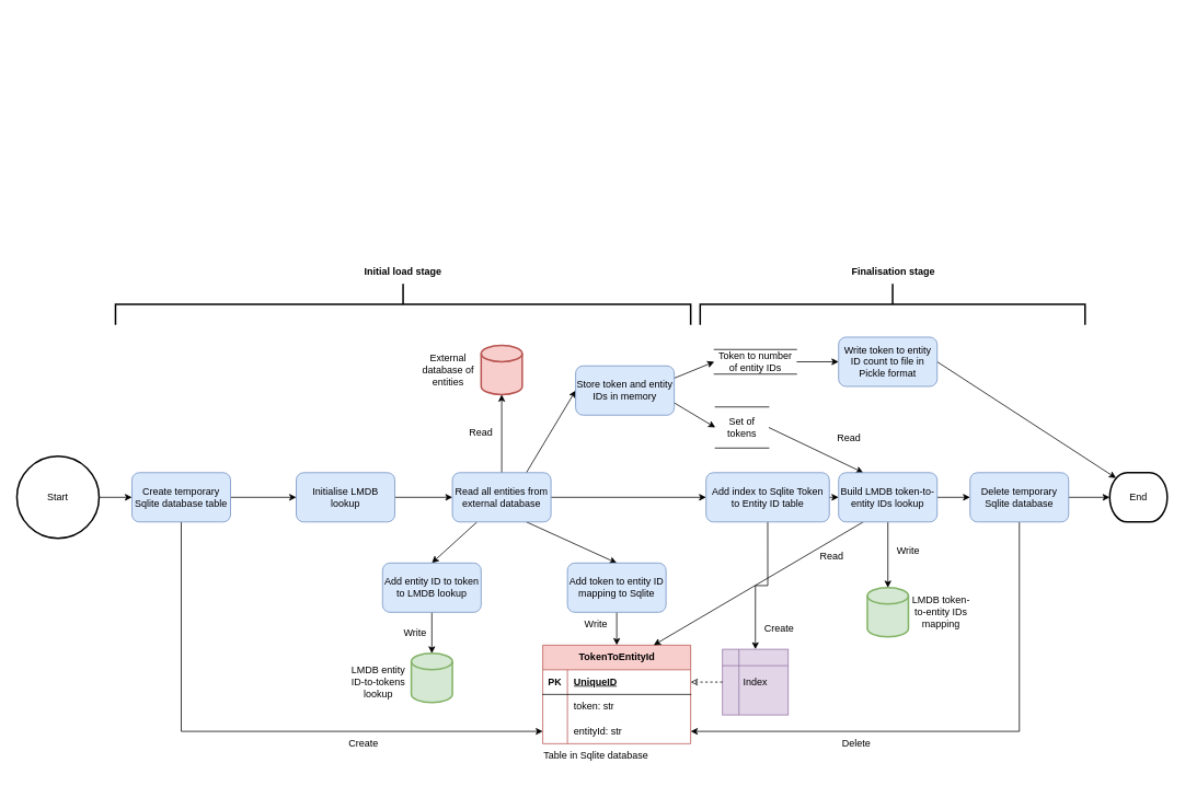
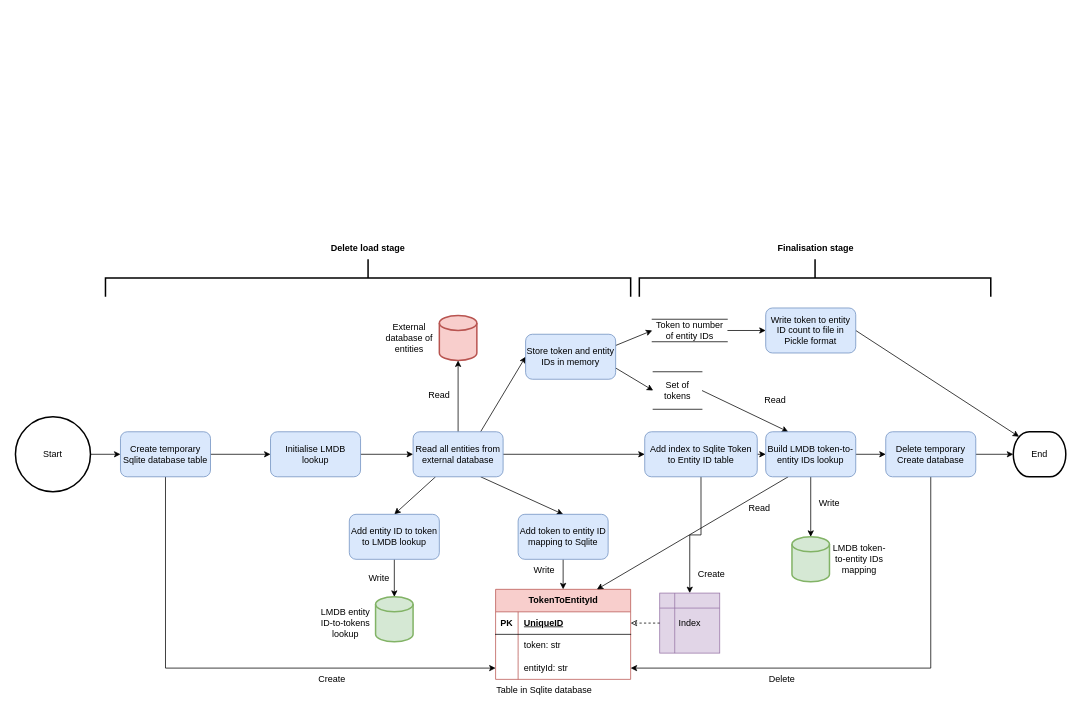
  <mxCell id="0" />
  <mxCell id="1" parent="0" />
  <mxCell id="2" value="" style="strokeWidth=2;html=1;shape=mxgraph.flowchart.database;whiteSpace=wrap;fillColor=#f8cecc;strokeColor=#b85450;" parent="1" vertex="1"><mxGeometry x="585" y="420" width="50" height="60" as="geometry" /></mxCell>
  <mxCell id="3" style="edgeStyle=none;rounded=0;orthogonalLoop=1;jettySize=auto;html=1;exitX=0.5;exitY=0;exitDx=0;exitDy=0;entryX=0.5;entryY=1;entryDx=0;entryDy=0;entryPerimeter=0;" parent="1" source="8" target="2" edge="1"><mxGeometry relative="1" as="geometry" /></mxCell>
  <mxCell id="4" style="rounded=0;orthogonalLoop=1;jettySize=auto;html=1;exitX=0.25;exitY=1;exitDx=0;exitDy=0;entryX=0.5;entryY=0;entryDx=0;entryDy=0;" edge="1" parent="1" source="8" target="30"><mxGeometry relative="1" as="geometry" /></mxCell>
  <mxCell id="5" style="rounded=0;orthogonalLoop=1;jettySize=auto;html=1;exitX=0.75;exitY=1;exitDx=0;exitDy=0;entryX=0.5;entryY=0;entryDx=0;entryDy=0;" edge="1" parent="1" source="8" target="35"><mxGeometry relative="1" as="geometry" /></mxCell>
  <mxCell id="6" style="edgeStyle=orthogonalEdgeStyle;rounded=0;orthogonalLoop=1;jettySize=auto;html=1;exitX=1;exitY=0.5;exitDx=0;exitDy=0;entryX=0;entryY=0.5;entryDx=0;entryDy=0;" edge="1" parent="1" source="8" target="48"><mxGeometry relative="1" as="geometry" /></mxCell>
  <mxCell id="7" style="rounded=0;orthogonalLoop=1;jettySize=auto;html=1;exitX=0.75;exitY=0;exitDx=0;exitDy=0;entryX=0;entryY=0.5;entryDx=0;entryDy=0;" edge="1" parent="1" source="8" target="33"><mxGeometry relative="1" as="geometry" /></mxCell>
  <mxCell id="8" value="Read all entities from external database" style="rounded=1;whiteSpace=wrap;html=1;fillColor=#dae8fc;strokeColor=#6c8ebf;" parent="1" vertex="1"><mxGeometry x="550" y="575" width="120" height="60" as="geometry" /></mxCell>
  <mxCell id="9" value="External database of entities" style="text;html=1;strokeColor=none;fillColor=none;align=center;verticalAlign=middle;whiteSpace=wrap;rounded=0;" parent="1" vertex="1"><mxGeometry x="505" y="425" width="80" height="50" as="geometry" /></mxCell>
  <mxCell id="10" style="edgeStyle=orthogonalEdgeStyle;rounded=0;orthogonalLoop=1;jettySize=auto;html=1;exitX=1;exitY=0.5;exitDx=0;exitDy=0;entryX=0;entryY=0.5;entryDx=0;entryDy=0;" edge="1" parent="1" source="12" target="26"><mxGeometry relative="1" as="geometry" /></mxCell>
  <mxCell id="11" style="edgeStyle=orthogonalEdgeStyle;rounded=0;orthogonalLoop=1;jettySize=auto;html=1;exitX=0.5;exitY=1;exitDx=0;exitDy=0;entryX=0;entryY=0.5;entryDx=0;entryDy=0;" edge="1" parent="1" source="12" target="43"><mxGeometry relative="1" as="geometry" /></mxCell>
  <mxCell id="12" value="Create temporary Sqlite database table" style="rounded=1;whiteSpace=wrap;html=1;fillColor=#dae8fc;strokeColor=#6c8ebf;" parent="1" vertex="1"><mxGeometry x="160" y="575" width="120" height="60" as="geometry" /></mxCell>
  <mxCell id="13" style="edgeStyle=none;rounded=0;orthogonalLoop=1;jettySize=auto;html=1;exitX=1;exitY=0.5;exitDx=0;exitDy=0;exitPerimeter=0;entryX=0;entryY=0.5;entryDx=0;entryDy=0;" parent="1" source="14" target="12" edge="1"><mxGeometry relative="1" as="geometry" /></mxCell>
  <mxCell id="14" value="Start" style="strokeWidth=2;html=1;shape=mxgraph.flowchart.start_2;whiteSpace=wrap;" parent="1" vertex="1"><mxGeometry x="20" y="555" width="100" height="100" as="geometry" /></mxCell>
  <mxCell id="15" value="Read" style="text;html=1;strokeColor=none;fillColor=none;align=center;verticalAlign=middle;whiteSpace=wrap;rounded=0;" parent="1" vertex="1"><mxGeometry x="560" y="511.25" width="50" height="30" as="geometry" /></mxCell>
  <mxCell id="16" value="Table in Sqlite database" style="text;html=1;strokeColor=none;fillColor=none;align=center;verticalAlign=middle;whiteSpace=wrap;rounded=0;" parent="1" vertex="1"><mxGeometry x="660" y="905" width="130" height="30" as="geometry" /></mxCell>
  <mxCell id="17" value="Create" style="text;html=1;strokeColor=none;fillColor=none;align=center;verticalAlign=middle;whiteSpace=wrap;rounded=0;" parent="1" vertex="1"><mxGeometry x="925.63" y="755" width="44.37" height="20" as="geometry" /></mxCell>
  <mxCell id="18" value="End" style="strokeWidth=2;html=1;shape=mxgraph.flowchart.terminator;whiteSpace=wrap;" parent="1" vertex="1"><mxGeometry x="1350" y="575" width="70" height="60" as="geometry" /></mxCell>
  <mxCell id="19" value="" style="strokeWidth=2;html=1;shape=mxgraph.flowchart.annotation_2;align=left;labelPosition=right;pointerEvents=1;rotation=90;" parent="1" vertex="1"><mxGeometry x="465" y="20" width="50" height="700" as="geometry" /></mxCell>
- <mxCell id="20" value="&lt;b&gt;Initial load stage&lt;/b&gt;" style="text;html=1;strokeColor=none;fillColor=none;align=center;verticalAlign=middle;whiteSpace=wrap;rounded=0;" parent="1" vertex="1"><mxGeometry x="430" y="315" width="120" height="30" as="geometry" /></mxCell>
+ <mxCell id="20" value="&lt;b&gt;Delete load stage&lt;/b&gt;" style="text;html=1;strokeColor=none;fillColor=none;align=center;verticalAlign=middle;whiteSpace=wrap;rounded=0;" parent="1" vertex="1"><mxGeometry x="430" y="315" width="120" height="30" as="geometry" /></mxCell>
  <mxCell id="21" value="" style="strokeWidth=2;html=1;shape=mxgraph.flowchart.database;whiteSpace=wrap;fillColor=#d5e8d4;strokeColor=#82b366;" vertex="1" parent="1"><mxGeometry x="500" y="795" width="50" height="60" as="geometry" /></mxCell>
  <mxCell id="22" value="LMDB entity ID-to-tokens lookup" style="text;html=1;strokeColor=none;fillColor=none;align=center;verticalAlign=middle;whiteSpace=wrap;rounded=0;" vertex="1" parent="1"><mxGeometry x="420" y="805" width="80" height="50" as="geometry" /></mxCell>
  <mxCell id="23" style="edgeStyle=orthogonalEdgeStyle;rounded=0;orthogonalLoop=1;jettySize=auto;html=1;exitX=1;exitY=0.5;exitDx=0;exitDy=0;entryX=0;entryY=0.5;entryDx=0;entryDy=0;" edge="1" parent="1" source="24" target="67"><mxGeometry relative="1" as="geometry" /></mxCell>
  <mxCell id="24" value="Token to number of entity IDs" style="html=1;dashed=0;whiteSpace=wrap;shape=partialRectangle;right=0;left=0;" vertex="1" parent="1"><mxGeometry x="868.75" y="425" width="100" height="30" as="geometry" /></mxCell>
  <mxCell id="25" style="edgeStyle=orthogonalEdgeStyle;rounded=0;orthogonalLoop=1;jettySize=auto;html=1;exitX=1;exitY=0.5;exitDx=0;exitDy=0;entryX=0;entryY=0.5;entryDx=0;entryDy=0;" edge="1" parent="1" source="26" target="8"><mxGeometry relative="1" as="geometry" /></mxCell>
  <mxCell id="26" value="Initialise LMDB lookup" style="rounded=1;whiteSpace=wrap;html=1;fillColor=#dae8fc;strokeColor=#6c8ebf;" vertex="1" parent="1"><mxGeometry x="360" y="575" width="120" height="60" as="geometry" /></mxCell>
  <mxCell id="27" style="rounded=0;orthogonalLoop=1;jettySize=auto;html=1;exitX=1;exitY=0.5;exitDx=0;exitDy=0;entryX=0.25;entryY=0;entryDx=0;entryDy=0;" edge="1" parent="1" source="28" target="54"><mxGeometry relative="1" as="geometry" /></mxCell>
  <mxCell id="28" value="Set of tokens" style="html=1;dashed=0;whiteSpace=wrap;shape=partialRectangle;right=0;left=0;" vertex="1" parent="1"><mxGeometry x="870" y="495" width="65" height="50" as="geometry" /></mxCell>
  <mxCell id="29" style="rounded=0;orthogonalLoop=1;jettySize=auto;html=1;exitX=0.5;exitY=1;exitDx=0;exitDy=0;entryX=0.5;entryY=0;entryDx=0;entryDy=0;entryPerimeter=0;" edge="1" parent="1" source="30" target="21"><mxGeometry relative="1" as="geometry" /></mxCell>
  <mxCell id="30" value="Add entity ID to token to LMDB lookup" style="rounded=1;whiteSpace=wrap;html=1;fillColor=#dae8fc;strokeColor=#6c8ebf;" vertex="1" parent="1"><mxGeometry x="465" y="685" width="120" height="60" as="geometry" /></mxCell>
  <mxCell id="31" style="rounded=0;orthogonalLoop=1;jettySize=auto;html=1;exitX=1;exitY=0.75;exitDx=0;exitDy=0;entryX=0;entryY=0.5;entryDx=0;entryDy=0;" edge="1" parent="1" source="33" target="28"><mxGeometry relative="1" as="geometry" /></mxCell>
  <mxCell id="32" style="rounded=0;orthogonalLoop=1;jettySize=auto;html=1;exitX=1;exitY=0.25;exitDx=0;exitDy=0;entryX=0;entryY=0.5;entryDx=0;entryDy=0;" edge="1" parent="1" source="33" target="24"><mxGeometry relative="1" as="geometry" /></mxCell>
  <mxCell id="33" value="Store token and entity IDs in memory" style="rounded=1;whiteSpace=wrap;html=1;fillColor=#dae8fc;strokeColor=#6c8ebf;" vertex="1" parent="1"><mxGeometry x="700" y="445" width="120" height="60" as="geometry" /></mxCell>
  <mxCell id="34" style="rounded=0;orthogonalLoop=1;jettySize=auto;html=1;exitX=0.5;exitY=1;exitDx=0;exitDy=0;entryX=0.5;entryY=0;entryDx=0;entryDy=0;" edge="1" parent="1" source="35" target="36"><mxGeometry relative="1" as="geometry" /></mxCell>
  <mxCell id="35" value="Add token to entity ID mapping to Sqlite" style="rounded=1;whiteSpace=wrap;html=1;fillColor=#dae8fc;strokeColor=#6c8ebf;" vertex="1" parent="1"><mxGeometry x="690" y="685" width="120" height="60" as="geometry" /></mxCell>
  <mxCell id="36" value="TokenToEntityId" style="shape=table;startSize=30;container=1;collapsible=1;childLayout=tableLayout;fixedRows=1;rowLines=0;fontStyle=1;align=center;resizeLast=1;html=1;fillColor=#f8cecc;strokeColor=#b85450;" vertex="1" parent="1"><mxGeometry x="660" y="785" width="180" height="120" as="geometry" /></mxCell>
  <mxCell id="37" value="" style="shape=tableRow;horizontal=0;startSize=0;swimlaneHead=0;swimlaneBody=0;fillColor=none;collapsible=0;dropTarget=0;points=[[0,0.5],[1,0.5]];portConstraint=eastwest;top=0;left=0;right=0;bottom=1;" vertex="1" parent="36"><mxGeometry y="30" width="180" height="30" as="geometry" /></mxCell>
  <mxCell id="38" value="PK" style="shape=partialRectangle;connectable=0;fillColor=none;top=0;left=0;bottom=0;right=0;fontStyle=1;overflow=hidden;whiteSpace=wrap;html=1;" vertex="1" parent="37"><mxGeometry width="30" height="30" as="geometry"><mxRectangle width="30" height="30" as="alternateBounds" /></mxGeometry></mxCell>
  <mxCell id="39" value="UniqueID" style="shape=partialRectangle;connectable=0;fillColor=none;top=0;left=0;bottom=0;right=0;align=left;spacingLeft=6;fontStyle=5;overflow=hidden;whiteSpace=wrap;html=1;" vertex="1" parent="37"><mxGeometry x="30" width="150" height="30" as="geometry"><mxRectangle width="150" height="30" as="alternateBounds" /></mxGeometry></mxCell>
  <mxCell id="40" value="" style="shape=tableRow;horizontal=0;startSize=0;swimlaneHead=0;swimlaneBody=0;fillColor=none;collapsible=0;dropTarget=0;points=[[0,0.5],[1,0.5]];portConstraint=eastwest;top=0;left=0;right=0;bottom=0;" vertex="1" parent="36"><mxGeometry y="60" width="180" height="30" as="geometry" /></mxCell>
  <mxCell id="41" value="" style="shape=partialRectangle;connectable=0;fillColor=none;top=0;left=0;bottom=0;right=0;editable=1;overflow=hidden;whiteSpace=wrap;html=1;" vertex="1" parent="40"><mxGeometry width="30" height="30" as="geometry"><mxRectangle width="30" height="30" as="alternateBounds" /></mxGeometry></mxCell>
  <mxCell id="42" value="token: str" style="shape=partialRectangle;connectable=0;fillColor=none;top=0;left=0;bottom=0;right=0;align=left;spacingLeft=6;overflow=hidden;whiteSpace=wrap;html=1;" vertex="1" parent="40"><mxGeometry x="30" width="150" height="30" as="geometry"><mxRectangle width="150" height="30" as="alternateBounds" /></mxGeometry></mxCell>
  <mxCell id="43" value="" style="shape=tableRow;horizontal=0;startSize=0;swimlaneHead=0;swimlaneBody=0;fillColor=none;collapsible=0;dropTarget=0;points=[[0,0.5],[1,0.5]];portConstraint=eastwest;top=0;left=0;right=0;bottom=0;" vertex="1" parent="36"><mxGeometry y="90" width="180" height="30" as="geometry" /></mxCell>
  <mxCell id="44" value="" style="shape=partialRectangle;connectable=0;fillColor=none;top=0;left=0;bottom=0;right=0;editable=1;overflow=hidden;whiteSpace=wrap;html=1;" vertex="1" parent="43"><mxGeometry width="30" height="30" as="geometry"><mxRectangle width="30" height="30" as="alternateBounds" /></mxGeometry></mxCell>
  <mxCell id="45" value="entityId: str" style="shape=partialRectangle;connectable=0;fillColor=none;top=0;left=0;bottom=0;right=0;align=left;spacingLeft=6;overflow=hidden;whiteSpace=wrap;html=1;" vertex="1" parent="43"><mxGeometry x="30" width="150" height="30" as="geometry"><mxRectangle width="150" height="30" as="alternateBounds" /></mxGeometry></mxCell>
  <mxCell id="46" style="edgeStyle=orthogonalEdgeStyle;rounded=0;orthogonalLoop=1;jettySize=auto;html=1;exitX=0.5;exitY=1;exitDx=0;exitDy=0;entryX=0.5;entryY=0;entryDx=0;entryDy=0;" edge="1" parent="1" source="48" target="49"><mxGeometry relative="1" as="geometry" /></mxCell>
  <mxCell id="47" style="edgeStyle=orthogonalEdgeStyle;rounded=0;orthogonalLoop=1;jettySize=auto;html=1;exitX=1;exitY=0.5;exitDx=0;exitDy=0;entryX=0;entryY=0.5;entryDx=0;entryDy=0;" edge="1" parent="1" source="48" target="54"><mxGeometry relative="1" as="geometry" /></mxCell>
  <mxCell id="48" value="Add index to Sqlite Token to Entity ID table" style="rounded=1;whiteSpace=wrap;html=1;fillColor=#dae8fc;strokeColor=#6c8ebf;" vertex="1" parent="1"><mxGeometry x="858.75" y="575" width="150" height="60" as="geometry" /></mxCell>
  <mxCell id="49" value="Index" style="shape=internalStorage;whiteSpace=wrap;html=1;backgroundOutline=1;fillColor=#e1d5e7;strokeColor=#9673a6;" vertex="1" parent="1"><mxGeometry x="878.75" y="790" width="80" height="80" as="geometry" /></mxCell>
  <mxCell id="50" style="edgeStyle=none;rounded=0;orthogonalLoop=1;jettySize=auto;html=1;exitX=0;exitY=0.5;exitDx=0;exitDy=0;dashed=1;endArrow=classic;endFill=0;entryX=1;entryY=0.5;entryDx=0;entryDy=0;" edge="1" parent="1" source="49" target="37"><mxGeometry relative="1" as="geometry"><mxPoint x="518" y="830" as="sourcePoint" /><mxPoint x="870" y="854.87" as="targetPoint" /></mxGeometry></mxCell>
  <mxCell id="51" style="edgeStyle=orthogonalEdgeStyle;rounded=0;orthogonalLoop=1;jettySize=auto;html=1;exitX=0.5;exitY=1;exitDx=0;exitDy=0;entryX=0.5;entryY=0;entryDx=0;entryDy=0;entryPerimeter=0;" edge="1" parent="1" source="54" target="55"><mxGeometry relative="1" as="geometry" /></mxCell>
  <mxCell id="52" style="edgeStyle=orthogonalEdgeStyle;rounded=0;orthogonalLoop=1;jettySize=auto;html=1;exitX=1;exitY=0.5;exitDx=0;exitDy=0;entryX=0;entryY=0.5;entryDx=0;entryDy=0;" edge="1" parent="1" source="54" target="59"><mxGeometry relative="1" as="geometry" /></mxCell>
  <mxCell id="53" style="rounded=0;orthogonalLoop=1;jettySize=auto;html=1;exitX=0.25;exitY=1;exitDx=0;exitDy=0;entryX=0.75;entryY=0;entryDx=0;entryDy=0;" edge="1" parent="1" source="54" target="36"><mxGeometry relative="1" as="geometry" /></mxCell>
  <mxCell id="54" value="Build LMDB token-to-entity IDs lookup" style="rounded=1;whiteSpace=wrap;html=1;fillColor=#dae8fc;strokeColor=#6c8ebf;" vertex="1" parent="1"><mxGeometry x="1020" y="575" width="120" height="60" as="geometry" /></mxCell>
  <mxCell id="55" value="" style="strokeWidth=2;html=1;shape=mxgraph.flowchart.database;whiteSpace=wrap;fillColor=#d5e8d4;strokeColor=#82b366;" vertex="1" parent="1"><mxGeometry x="1055" y="715" width="50" height="60" as="geometry" /></mxCell>
  <mxCell id="56" value="LMDB token-to-entity IDs mapping" style="text;html=1;strokeColor=none;fillColor=none;align=center;verticalAlign=middle;whiteSpace=wrap;rounded=0;" vertex="1" parent="1"><mxGeometry x="1105" y="720" width="80" height="50" as="geometry" /></mxCell>
  <mxCell id="57" style="edgeStyle=orthogonalEdgeStyle;rounded=0;orthogonalLoop=1;jettySize=auto;html=1;exitX=1;exitY=0.5;exitDx=0;exitDy=0;entryX=0;entryY=0.5;entryDx=0;entryDy=0;entryPerimeter=0;" edge="1" parent="1" source="59" target="18"><mxGeometry relative="1" as="geometry" /></mxCell>
  <mxCell id="58" style="edgeStyle=orthogonalEdgeStyle;rounded=0;orthogonalLoop=1;jettySize=auto;html=1;exitX=0.5;exitY=1;exitDx=0;exitDy=0;entryX=1;entryY=0.5;entryDx=0;entryDy=0;" edge="1" parent="1" source="59" target="43"><mxGeometry relative="1" as="geometry" /></mxCell>
- <mxCell id="59" value="Delete temporary Sqlite database" style="rounded=1;whiteSpace=wrap;html=1;fillColor=#dae8fc;strokeColor=#6c8ebf;" vertex="1" parent="1"><mxGeometry x="1180" y="575" width="120" height="60" as="geometry" /></mxCell>
+ <mxCell id="59" value="Delete temporary Create database" style="rounded=1;whiteSpace=wrap;html=1;fillColor=#dae8fc;strokeColor=#6c8ebf;" vertex="1" parent="1"><mxGeometry x="1180" y="575" width="120" height="60" as="geometry" /></mxCell>
  <mxCell id="60" value="Write" style="text;html=1;strokeColor=none;fillColor=none;align=center;verticalAlign=middle;whiteSpace=wrap;rounded=0;" vertex="1" parent="1"><mxGeometry x="470" y="755" width="70" height="30" as="geometry" /></mxCell>
  <mxCell id="61" value="Write" style="text;html=1;strokeColor=none;fillColor=none;align=center;verticalAlign=middle;whiteSpace=wrap;rounded=0;" vertex="1" parent="1"><mxGeometry x="690" y="745" width="70" height="30" as="geometry" /></mxCell>
  <mxCell id="62" value="Write" style="text;html=1;strokeColor=none;fillColor=none;align=center;verticalAlign=middle;whiteSpace=wrap;rounded=0;" vertex="1" parent="1"><mxGeometry x="1080" y="655" width="50" height="30" as="geometry" /></mxCell>
  <mxCell id="63" value="" style="strokeWidth=2;html=1;shape=mxgraph.flowchart.annotation_2;align=left;labelPosition=right;pointerEvents=1;rotation=90;" vertex="1" parent="1"><mxGeometry x="1060.78" y="135.79" width="50" height="468.43" as="geometry" /></mxCell>
  <mxCell id="64" value="&lt;b&gt;Finalisation stage&lt;/b&gt;" style="text;html=1;strokeColor=none;fillColor=none;align=center;verticalAlign=middle;whiteSpace=wrap;rounded=0;" vertex="1" parent="1"><mxGeometry x="1026.56" y="315" width="120" height="30" as="geometry" /></mxCell>
  <mxCell id="65" value="Read" style="text;html=1;strokeColor=none;fillColor=none;align=center;verticalAlign=middle;whiteSpace=wrap;rounded=0;" vertex="1" parent="1"><mxGeometry x="990" y="668.75" width="44.37" height="16.25" as="geometry" /></mxCell>
  <mxCell id="66" style="rounded=0;orthogonalLoop=1;jettySize=auto;html=1;exitX=1;exitY=0.5;exitDx=0;exitDy=0;entryX=0.11;entryY=0.11;entryDx=0;entryDy=0;entryPerimeter=0;" edge="1" parent="1" source="67" target="18"><mxGeometry relative="1" as="geometry" /></mxCell>
  <mxCell id="67" value="Write token to entity ID count to file in Pickle format" style="rounded=1;whiteSpace=wrap;html=1;fillColor=#dae8fc;strokeColor=#6c8ebf;" vertex="1" parent="1"><mxGeometry x="1020" y="410" width="120" height="60" as="geometry" /></mxCell>
  <mxCell id="68" value="Read" style="text;html=1;strokeColor=none;fillColor=none;align=center;verticalAlign=middle;whiteSpace=wrap;rounded=0;" vertex="1" parent="1"><mxGeometry x="1010.63" y="525" width="44.37" height="16.25" as="geometry" /></mxCell>
  <mxCell id="69" value="Create" style="text;html=1;strokeColor=none;fillColor=none;align=center;verticalAlign=middle;whiteSpace=wrap;rounded=0;" vertex="1" parent="1"><mxGeometry x="420" y="895" width="44.37" height="20" as="geometry" /></mxCell>
  <mxCell id="70" value="Delete" style="text;html=1;strokeColor=none;fillColor=none;align=center;verticalAlign=middle;whiteSpace=wrap;rounded=0;" vertex="1" parent="1"><mxGeometry x="1020" y="895" width="44.37" height="20" as="geometry" /></mxCell>
